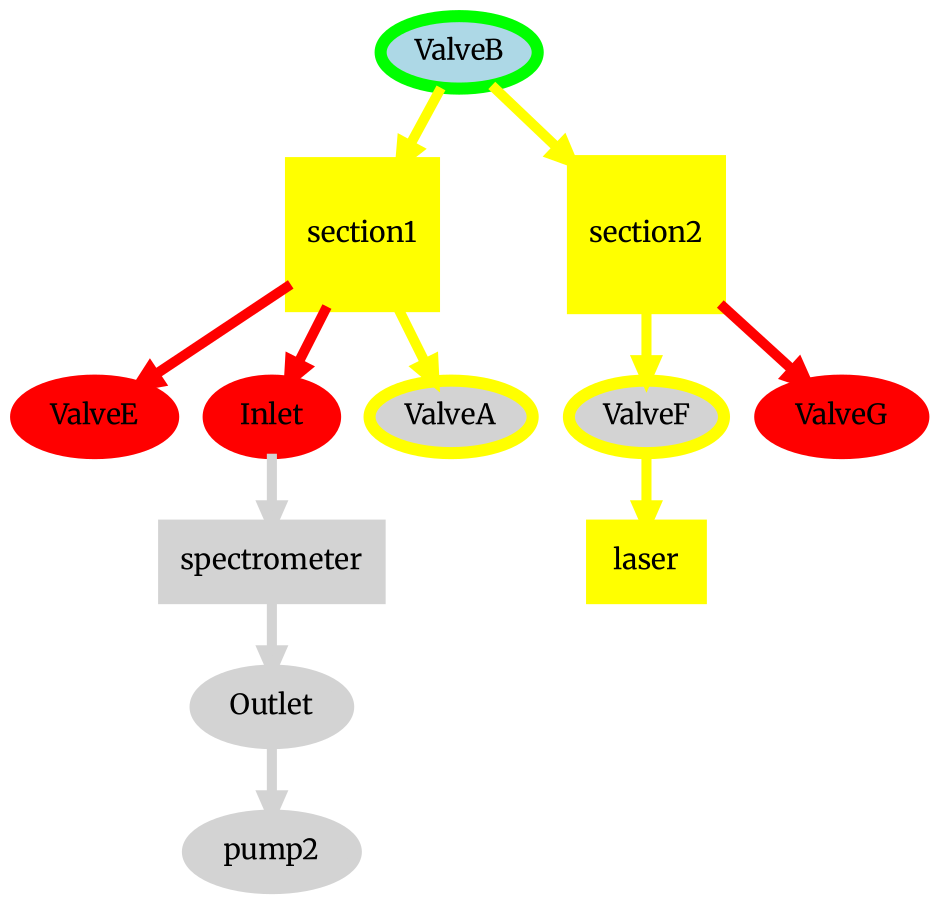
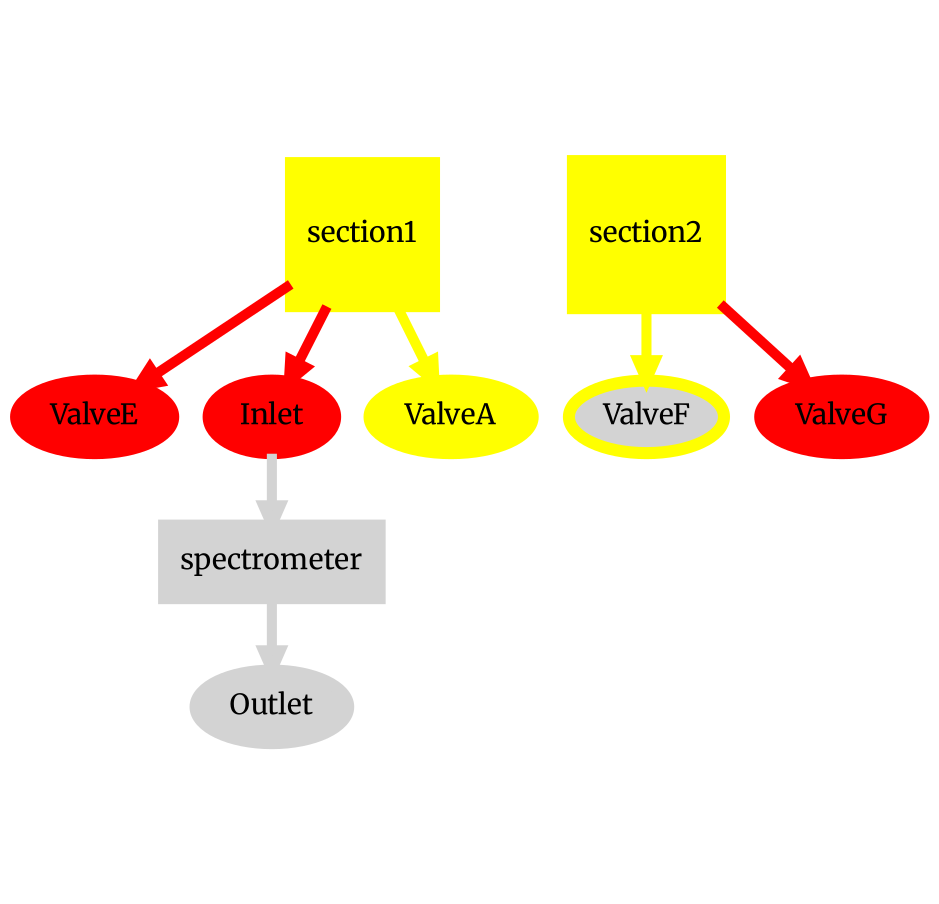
  digraph {
    fontname=Merriweather
    node [color=yellow fontname=Merriweather penwidth=6 style=filled]
    edge [color=yellow fontname=Merriweather penwidth=5]
-   ValveB [color=green fillcolor=lightblue]
    section1 [shape=square]
    section2 [shape=square]
    ValveE [color=red]
    Inlet [color=red]
-   ValveA [fillcolor=lightgray]
+   ValveA
    ValveF [fillcolor=lightgray]
    ValveG [color=red]
-   laser [shape=box]
    spectrometer [color=lightgray shape=box]
    Outlet [color=lightgray]
-   pump2 [color=lightgray]
-   ValveB -> section1
-   ValveB -> section2
    section1 -> ValveE [color=red]
    section1 -> Inlet [color=red]
    section1 -> ValveA
    section2 -> ValveF
    section2 -> ValveG [color=red]
    Inlet -> spectrometer [color=lightgray]
-   ValveF -> laser
    spectrometer -> Outlet [color=lightgray]
-   Outlet -> pump2 [color=lightgray]
  }
